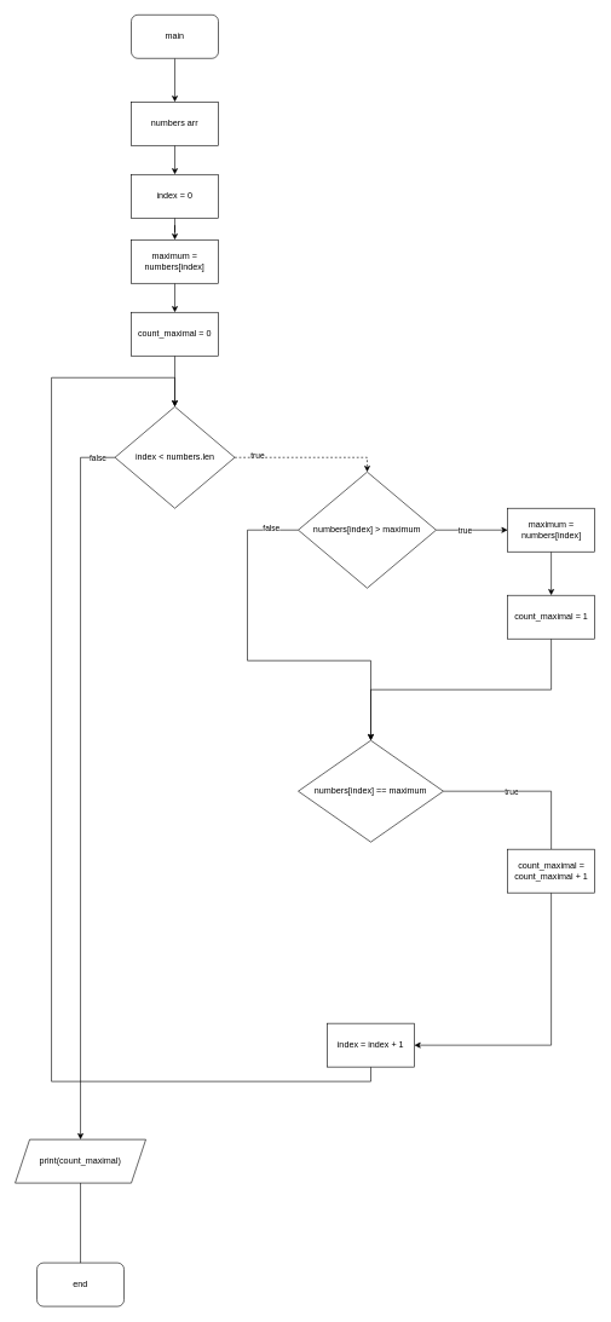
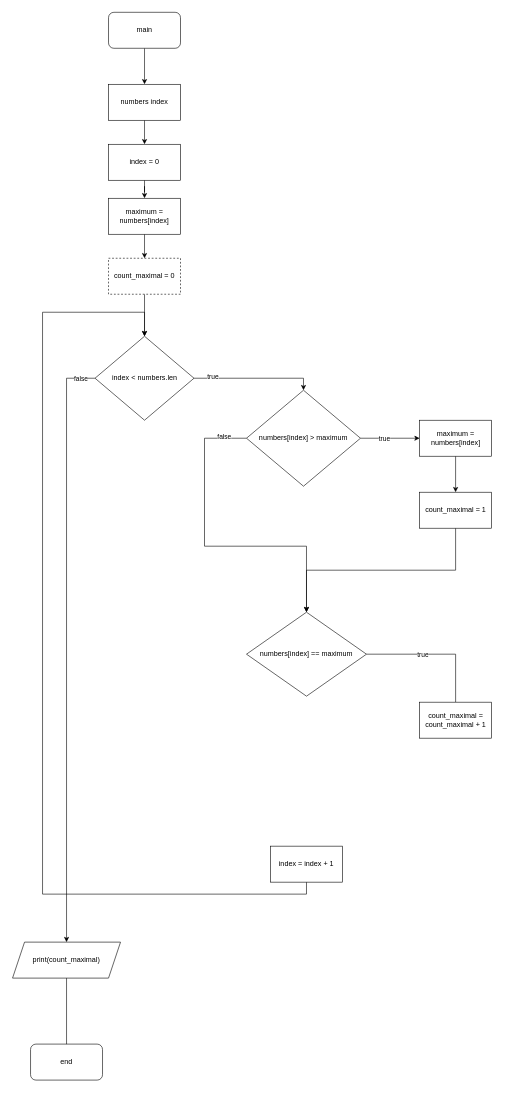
  <mxCell id="0" />
  <mxCell id="1" parent="0" />
  <mxCell id="2" style="edgeStyle=orthogonalEdgeStyle;rounded=0;orthogonalLoop=1;jettySize=auto;html=1;exitX=0.5;exitY=1;exitDx=0;exitDy=0;" edge="1" parent="1" source="3" target="5"><mxGeometry relative="1" as="geometry" /></mxCell>
  <mxCell id="3" value="main" style="rounded=1;whiteSpace=wrap;html=1;" vertex="1" parent="1"><mxGeometry x="180" y="20" width="120" height="60" as="geometry" /></mxCell>
  <mxCell id="4" style="edgeStyle=orthogonalEdgeStyle;rounded=0;orthogonalLoop=1;jettySize=auto;html=1;exitX=0.5;exitY=1;exitDx=0;exitDy=0;" edge="1" parent="1" source="5" target="9"><mxGeometry relative="1" as="geometry" /></mxCell>
- <mxCell id="5" value="numbers arr" style="rounded=0;whiteSpace=wrap;html=1;" vertex="1" parent="1"><mxGeometry x="180" y="140" width="120" height="60" as="geometry" /></mxCell>
+ <mxCell id="5" value="numbers index" style="rounded=0;whiteSpace=wrap;html=1;" vertex="1" parent="1"><mxGeometry x="180" y="140" width="120" height="60" as="geometry" /></mxCell>
  <mxCell id="6" style="edgeStyle=orthogonalEdgeStyle;rounded=0;orthogonalLoop=1;jettySize=auto;html=1;" edge="1" parent="1" source="7" target="11"><mxGeometry relative="1" as="geometry" /></mxCell>
  <mxCell id="7" value="maximum = numbers[index]" style="rounded=0;whiteSpace=wrap;html=1;" vertex="1" parent="1"><mxGeometry x="180" y="330" width="120" height="60" as="geometry" /></mxCell>
  <mxCell id="8" style="edgeStyle=orthogonalEdgeStyle;rounded=0;orthogonalLoop=1;jettySize=auto;html=1;" edge="1" parent="1" source="9" target="7"><mxGeometry relative="1" as="geometry" /></mxCell>
  <mxCell id="9" value="index = 0" style="rounded=0;whiteSpace=wrap;html=1;" vertex="1" parent="1"><mxGeometry x="180" y="240" width="120" height="60" as="geometry" /></mxCell>
  <mxCell id="10" style="edgeStyle=orthogonalEdgeStyle;rounded=0;orthogonalLoop=1;jettySize=auto;html=1;" edge="1" parent="1" source="11" target="16"><mxGeometry relative="1" as="geometry" /></mxCell>
- <mxCell id="11" value="count_maximal = 0" style="rounded=0;whiteSpace=wrap;html=1;" vertex="1" parent="1"><mxGeometry x="180" y="430" width="120" height="60" as="geometry" /></mxCell>
- <mxCell id="12" style="edgeStyle=orthogonalEdgeStyle;rounded=0;orthogonalLoop=1;jettySize=auto;html=1;exitX=1;exitY=0.5;exitDx=0;exitDy=0;entryX=0.5;entryY=0;entryDx=0;entryDy=0;dashed=1;" edge="1" parent="1" source="16" target="21"><mxGeometry relative="1" as="geometry"><mxPoint x="510" y="800" as="targetPoint" /></mxGeometry></mxCell>
+ <mxCell id="11" value="count_maximal = 0" style="rounded=0;whiteSpace=wrap;html=1;dashed=1;" vertex="1" parent="1"><mxGeometry x="180" y="430" width="120" height="60" as="geometry" /></mxCell>
+ <mxCell id="12" style="edgeStyle=orthogonalEdgeStyle;rounded=0;orthogonalLoop=1;jettySize=auto;html=1;exitX=1;exitY=0.5;exitDx=0;exitDy=0;entryX=0.5;entryY=0;entryDx=0;entryDy=0;" edge="1" parent="1" source="16" target="21"><mxGeometry relative="1" as="geometry"><mxPoint x="510" y="800" as="targetPoint" /></mxGeometry></mxCell>
  <mxCell id="13" value="true" style="edgeLabel;html=1;align=center;verticalAlign=middle;resizable=0;points=[];" vertex="1" connectable="0" parent="12"><mxGeometry x="-0.695" y="3" relative="1" as="geometry"><mxPoint as="offset" /></mxGeometry></mxCell>
  <mxCell id="14" style="edgeStyle=orthogonalEdgeStyle;rounded=0;orthogonalLoop=1;jettySize=auto;html=1;exitX=0;exitY=0.5;exitDx=0;exitDy=0;entryX=0.5;entryY=0;entryDx=0;entryDy=0;" edge="1" parent="1" source="16" target="35"><mxGeometry relative="1" as="geometry"><mxPoint x="110" y="1702.857" as="targetPoint" /></mxGeometry></mxCell>
  <mxCell id="15" value="false" style="edgeLabel;html=1;align=center;verticalAlign=middle;resizable=0;points=[];" vertex="1" connectable="0" parent="14"><mxGeometry x="-0.952" relative="1" as="geometry"><mxPoint as="offset" /></mxGeometry></mxCell>
  <mxCell id="16" value="index &amp;lt; numbers.len" style="rhombus;whiteSpace=wrap;html=1;" vertex="1" parent="1"><mxGeometry x="157.5" y="560" width="165" height="140" as="geometry" /></mxCell>
  <mxCell id="17" value="" style="edgeStyle=orthogonalEdgeStyle;rounded=0;orthogonalLoop=1;jettySize=auto;html=1;" edge="1" parent="1" source="21" target="23"><mxGeometry relative="1" as="geometry" /></mxCell>
  <mxCell id="18" value="true" style="edgeLabel;html=1;align=center;verticalAlign=middle;resizable=0;points=[];" vertex="1" connectable="0" parent="17"><mxGeometry x="-0.2" relative="1" as="geometry"><mxPoint as="offset" /></mxGeometry></mxCell>
  <mxCell id="19" value="" style="edgeStyle=orthogonalEdgeStyle;rounded=0;orthogonalLoop=1;jettySize=auto;html=1;entryX=0.5;entryY=0;entryDx=0;entryDy=0;exitX=0;exitY=0.5;exitDx=0;exitDy=0;" edge="1" parent="1" source="21" target="28"><mxGeometry relative="1" as="geometry"><Array as="points"><mxPoint x="340" y="730" /><mxPoint x="340" y="910" /><mxPoint x="510" y="910" /></Array></mxGeometry></mxCell>
  <mxCell id="20" value="false" style="edgeLabel;html=1;align=center;verticalAlign=middle;resizable=0;points=[];" vertex="1" connectable="0" parent="19"><mxGeometry x="-0.856" y="-3" relative="1" as="geometry"><mxPoint as="offset" /></mxGeometry></mxCell>
  <mxCell id="21" value="numbers[index] &amp;gt; maximum" style="rhombus;whiteSpace=wrap;html=1;" vertex="1" parent="1"><mxGeometry x="410" y="650" width="190" height="160" as="geometry" /></mxCell>
  <mxCell id="22" value="" style="edgeStyle=orthogonalEdgeStyle;rounded=0;orthogonalLoop=1;jettySize=auto;html=1;" edge="1" parent="1" source="23" target="25"><mxGeometry relative="1" as="geometry" /></mxCell>
  <mxCell id="23" value="maximum = numbers[index]" style="whiteSpace=wrap;html=1;" vertex="1" parent="1"><mxGeometry x="698.57" y="700" width="120" height="60" as="geometry" /></mxCell>
  <mxCell id="24" style="edgeStyle=orthogonalEdgeStyle;rounded=0;orthogonalLoop=1;jettySize=auto;html=1;entryX=0.5;entryY=0;entryDx=0;entryDy=0;exitX=0.5;exitY=1;exitDx=0;exitDy=0;" edge="1" parent="1" source="25" target="28"><mxGeometry relative="1" as="geometry" /></mxCell>
  <mxCell id="25" value="count_maximal = 1" style="whiteSpace=wrap;html=1;" vertex="1" parent="1"><mxGeometry x="698.57" y="820" width="120" height="60" as="geometry" /></mxCell>
  <mxCell id="26" value="" style="edgeStyle=orthogonalEdgeStyle;rounded=0;orthogonalLoop=1;jettySize=auto;html=1;endArrow=none;" edge="1" parent="1" source="28" target="30"><mxGeometry relative="1" as="geometry" /></mxCell>
  <mxCell id="27" value="true" style="edgeLabel;html=1;align=center;verticalAlign=middle;resizable=0;points=[];" vertex="1" connectable="0" parent="26"><mxGeometry x="-0.19" y="-1" relative="1" as="geometry"><mxPoint as="offset" /></mxGeometry></mxCell>
  <mxCell id="28" value="numbers[index] == maximum" style="rhombus;whiteSpace=wrap;html=1;" vertex="1" parent="1"><mxGeometry x="410" y="1020" width="200" height="140" as="geometry" /></mxCell>
- <mxCell id="29" style="edgeStyle=orthogonalEdgeStyle;rounded=0;orthogonalLoop=1;jettySize=auto;html=1;entryX=1;entryY=0.5;entryDx=0;entryDy=0;exitX=0.5;exitY=1;exitDx=0;exitDy=0;" edge="1" parent="1" source="30" target="32"><mxGeometry relative="1" as="geometry" /></mxCell>
  <mxCell id="30" value="count_maximal = count_maximal + 1" style="whiteSpace=wrap;html=1;" vertex="1" parent="1"><mxGeometry x="698.57" y="1170" width="120" height="60" as="geometry" /></mxCell>
  <mxCell id="31" style="edgeStyle=orthogonalEdgeStyle;rounded=0;orthogonalLoop=1;jettySize=auto;html=1;entryX=0.5;entryY=0;entryDx=0;entryDy=0;exitX=0.5;exitY=1;exitDx=0;exitDy=0;" edge="1" parent="1" source="32" target="16"><mxGeometry relative="1" as="geometry"><Array as="points"><mxPoint x="510" y="1490" /><mxPoint x="70" y="1490" /><mxPoint x="70" y="520" /><mxPoint x="240" y="520" /></Array></mxGeometry></mxCell>
  <mxCell id="32" value="index = index + 1" style="whiteSpace=wrap;html=1;" vertex="1" parent="1"><mxGeometry x="450" y="1410" width="120" height="60" as="geometry" /></mxCell>
  <mxCell id="33" value="end" style="rounded=1;whiteSpace=wrap;html=1;" vertex="1" parent="1"><mxGeometry x="50" y="1740" width="120" height="60" as="geometry" /></mxCell>
  <mxCell id="34" style="edgeStyle=orthogonalEdgeStyle;rounded=0;orthogonalLoop=1;jettySize=auto;html=1;entryX=0.5;entryY=0;entryDx=0;entryDy=0;endArrow=none;" edge="1" parent="1" source="35" target="33"><mxGeometry relative="1" as="geometry" /></mxCell>
  <mxCell id="35" value="print(count_maximal)" style="shape=parallelogram;perimeter=parallelogramPerimeter;whiteSpace=wrap;html=1;fixedSize=1;" vertex="1" parent="1"><mxGeometry x="20" y="1570" width="180" height="60" as="geometry" /></mxCell>
